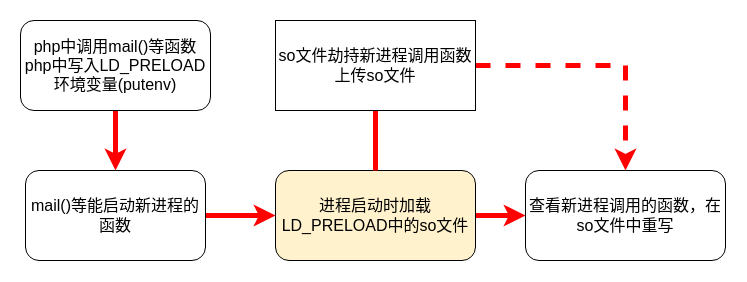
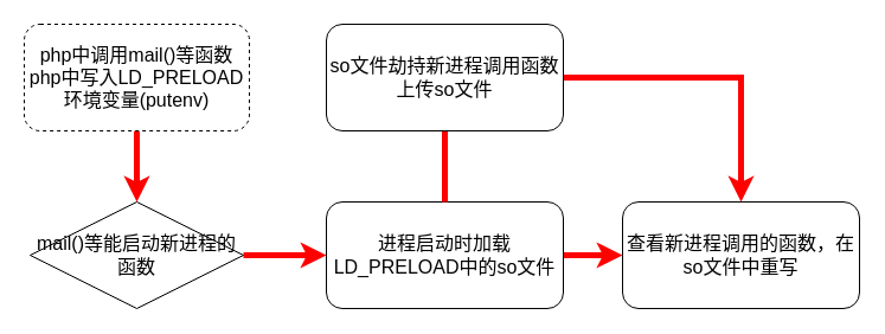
  <mxCell id="0" />
  <mxCell id="1" parent="0" />
  <mxCell id="2" value="" style="edgeStyle=orthogonalEdgeStyle;rounded=0;orthogonalLoop=1;jettySize=auto;html=1;fontSize=16;strokeWidth=5;strokeColor=#FF0000;" edge="1" parent="1" source="3" target="5"><mxGeometry relative="1" as="geometry" /></mxCell>
- <mxCell id="3" value="&lt;font style=&quot;font-size: 16px&quot;&gt;mail()等能启动新进程的函数&lt;/font&gt;" style="rounded=1;whiteSpace=wrap;html=1;fontSize=12;glass=0;strokeWidth=1;shadow=0;" parent="1" vertex="1"><mxGeometry x="25" y="170" width="180" height="90" as="geometry" /></mxCell>
+ <mxCell id="3" value="&lt;font style=&quot;font-size: 16px&quot;&gt;mail()等能启动新进程的函数&lt;/font&gt;" style="rhombus;whiteSpace=wrap;html=1;fontSize=12;glass=0;strokeWidth=1;shadow=0;" parent="1" vertex="1"><mxGeometry x="25" y="170" width="180" height="90" as="geometry" /></mxCell>
  <mxCell id="4" value="" style="edgeStyle=orthogonalEdgeStyle;rounded=0;orthogonalLoop=1;jettySize=auto;html=1;fontSize=16;fillColor=#e51400;strokeColor=#FF0000;strokeWidth=5;" edge="1" parent="1" source="5" target="6"><mxGeometry relative="1" as="geometry" /></mxCell>
- <mxCell id="5" value="进程启动时加载LD_PRELOAD中的so文件" style="rounded=1;whiteSpace=wrap;html=1;fontSize=16;fillColor=#fff2cc;" vertex="1" parent="1"><mxGeometry x="275" y="170" width="200" height="90" as="geometry" /></mxCell>
+ <mxCell id="5" value="进程启动时加载LD_PRELOAD中的so文件" style="rounded=1;whiteSpace=wrap;html=1;fontSize=16;" vertex="1" parent="1"><mxGeometry x="275" y="170" width="200" height="90" as="geometry" /></mxCell>
  <mxCell id="6" value="查看新进程调用的函数，在so文件中重写" style="rounded=1;whiteSpace=wrap;html=1;fontSize=16;" vertex="1" parent="1"><mxGeometry x="525" y="170" width="200" height="90" as="geometry" /></mxCell>
  <mxCell id="7" value="" style="edgeStyle=orthogonalEdgeStyle;rounded=0;orthogonalLoop=1;jettySize=auto;html=1;fontSize=16;fillColor=#e51400;strokeColor=#FF0000;strokeWidth=5;" edge="1" parent="1" source="8" target="3"><mxGeometry relative="1" as="geometry" /></mxCell>
- <mxCell id="8" value="php中调用mail()等函数&lt;br&gt;php中写入LD_PRELOAD环境变量(putenv)" style="rounded=1;whiteSpace=wrap;html=1;fontSize=16;" vertex="1" parent="1"><mxGeometry x="20" y="20" width="190" height="90" as="geometry" /></mxCell>
+ <mxCell id="8" value="php中调用mail()等函数&lt;br&gt;php中写入LD_PRELOAD环境变量(putenv)" style="rounded=1;whiteSpace=wrap;html=1;fontSize=16;dashed=1;" vertex="1" parent="1"><mxGeometry x="20" y="20" width="190" height="90" as="geometry" /></mxCell>
  <mxCell id="9" value="" style="edgeStyle=orthogonalEdgeStyle;rounded=0;orthogonalLoop=1;jettySize=auto;html=1;fontSize=16;strokeWidth=5;strokeColor=#FF0000;endArrow=none;" edge="1" parent="1" source="11" target="5"><mxGeometry relative="1" as="geometry" /></mxCell>
- <mxCell id="10" style="edgeStyle=orthogonalEdgeStyle;rounded=0;orthogonalLoop=1;jettySize=auto;html=1;fontSize=16;strokeWidth=5;strokeColor=#FF0000;dashed=1;" edge="1" parent="1" source="11" target="6"><mxGeometry relative="1" as="geometry" /></mxCell>
- <mxCell id="11" value="so文件劫持新进程调用函数&lt;br&gt;上传so文件" style="whiteSpace=wrap;html=1;fontSize=16;rounded=0;" vertex="1" parent="1"><mxGeometry x="275" y="20" width="200" height="90" as="geometry" /></mxCell>
+ <mxCell id="10" style="edgeStyle=orthogonalEdgeStyle;rounded=0;orthogonalLoop=1;jettySize=auto;html=1;fontSize=16;strokeWidth=5;strokeColor=#FF0000;" edge="1" parent="1" source="11" target="6"><mxGeometry relative="1" as="geometry" /></mxCell>
+ <mxCell id="11" value="so文件劫持新进程调用函数&lt;br&gt;上传so文件" style="rounded=1;whiteSpace=wrap;html=1;fontSize=16;" vertex="1" parent="1"><mxGeometry x="275" y="20" width="200" height="90" as="geometry" /></mxCell>
